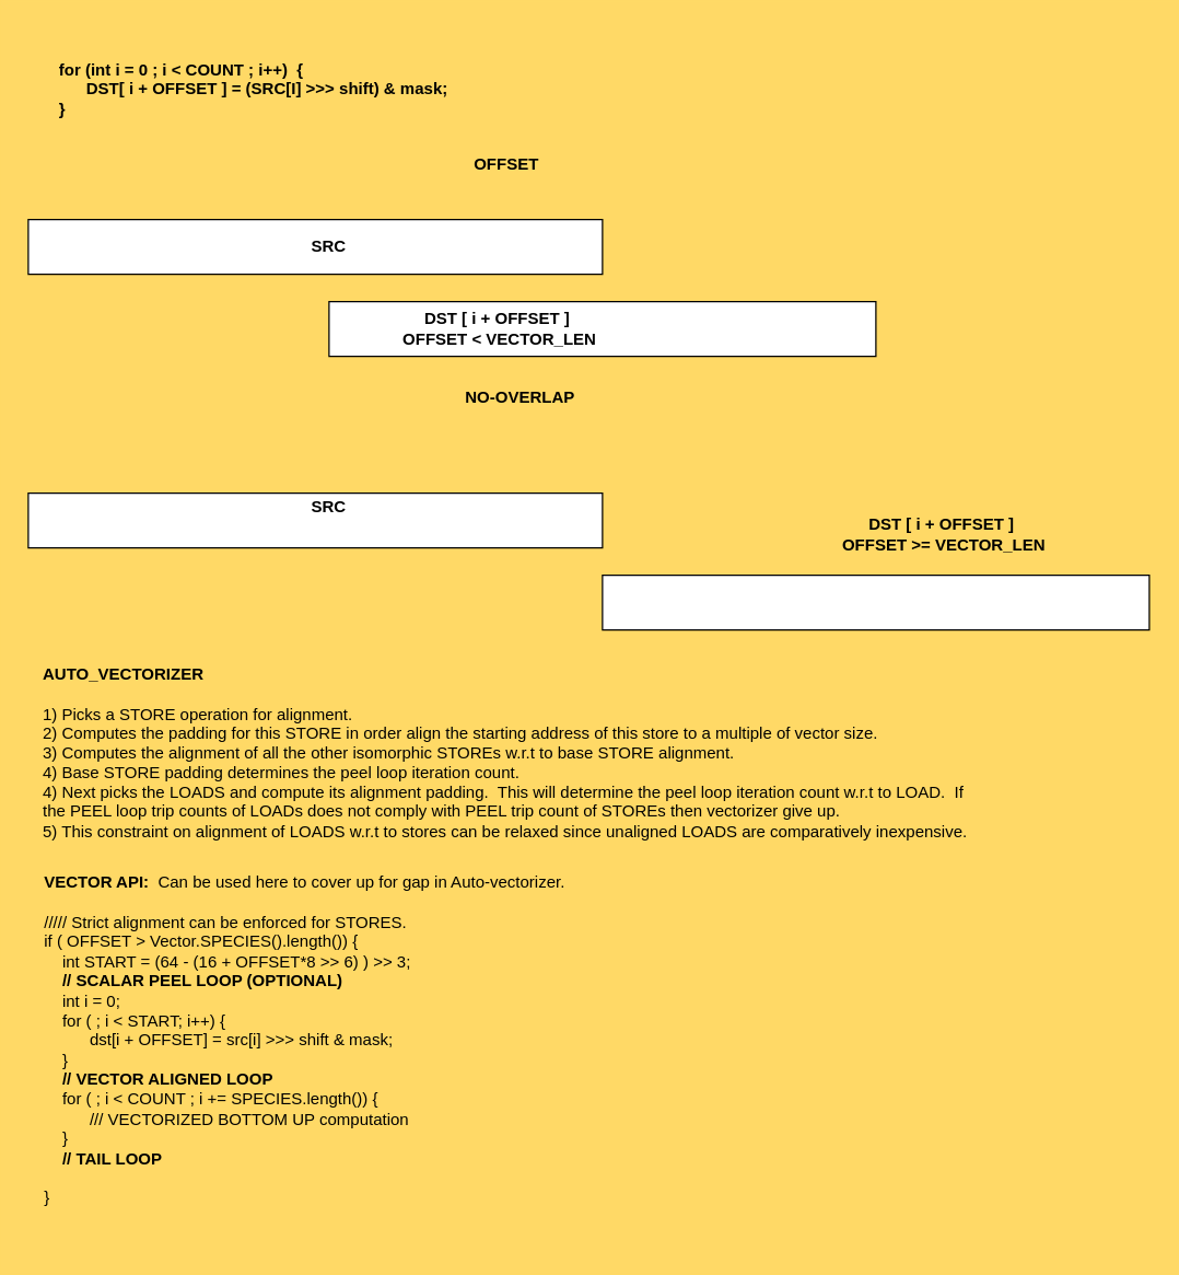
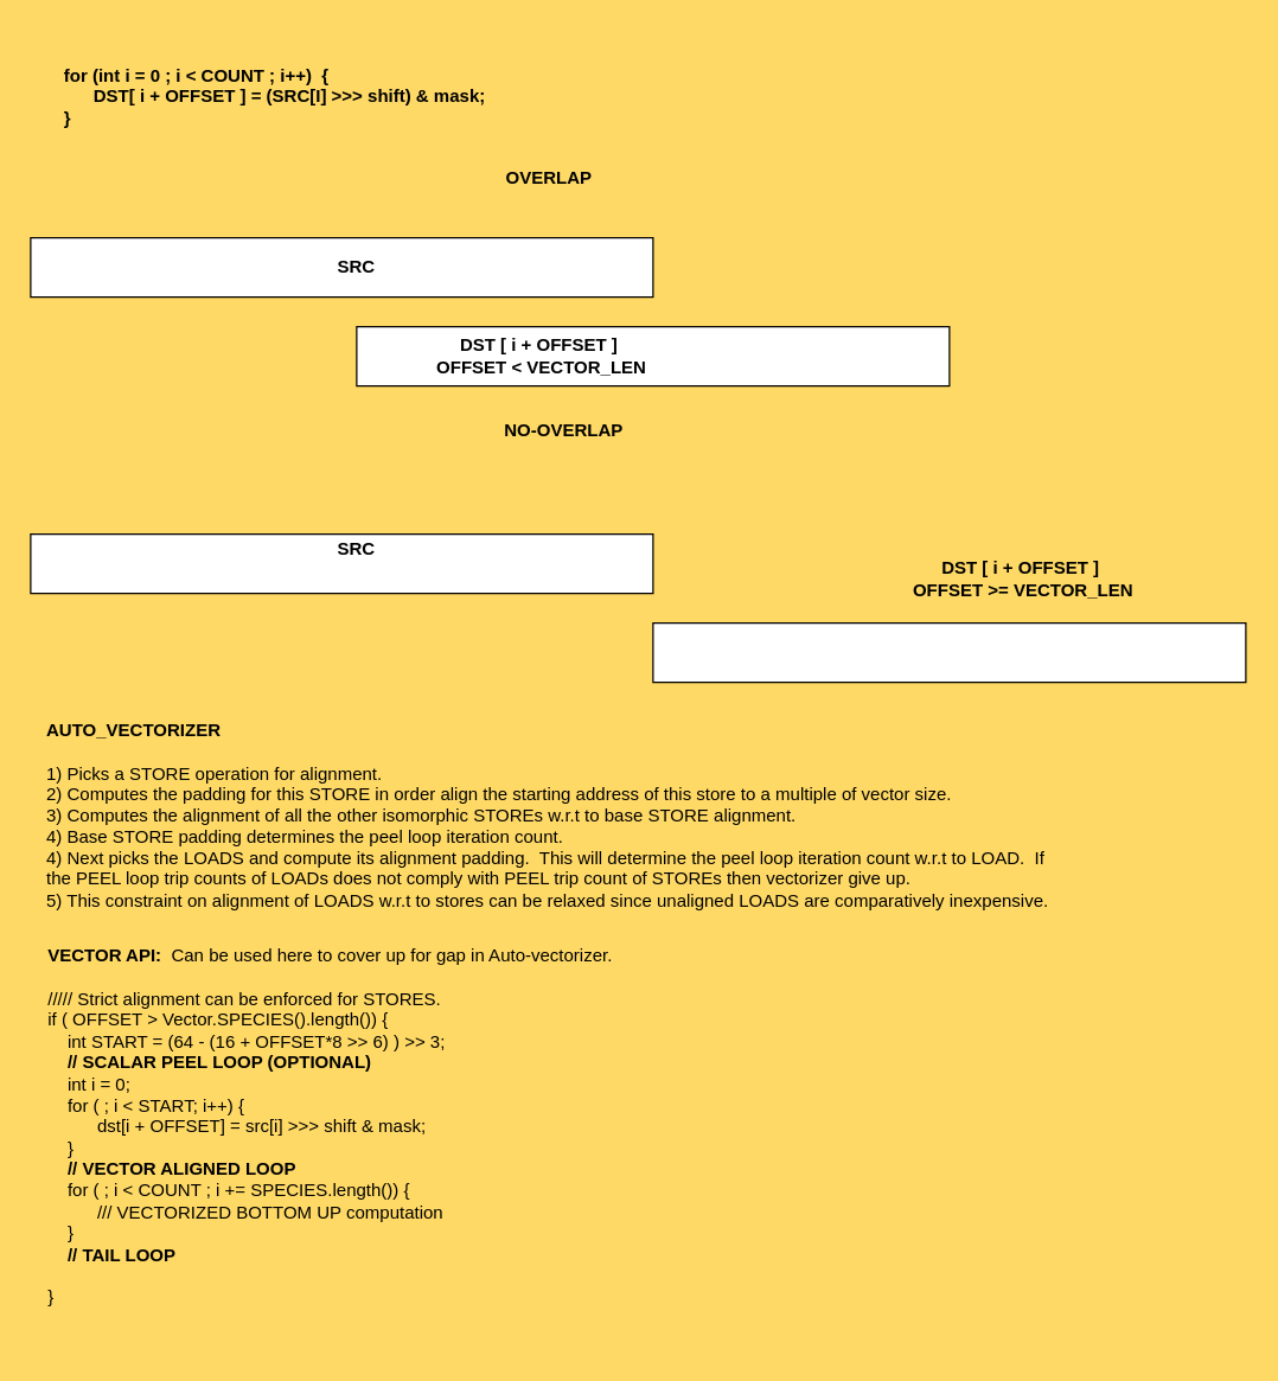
  <mxCell id="0" />
  <mxCell id="1" parent="0" />
  <mxCell id="2" value="" style="rounded=0;whiteSpace=wrap;html=1;" parent="1" vertex="1"><mxGeometry x="20" y="160" width="420" height="40" as="geometry" /></mxCell>
  <mxCell id="3" value="" style="rounded=0;whiteSpace=wrap;html=1;" parent="1" vertex="1"><mxGeometry x="240" y="220" width="400" height="40" as="geometry" /></mxCell>
  <mxCell id="4" value="" style="rounded=0;whiteSpace=wrap;html=1;" parent="1" vertex="1"><mxGeometry x="20" y="360" width="420" height="40" as="geometry" /></mxCell>
  <mxCell id="5" value="" style="rounded=0;whiteSpace=wrap;html=1;" parent="1" vertex="1"><mxGeometry x="440" y="420" width="400" height="40" as="geometry" /></mxCell>
- <mxCell id="6" value="OFFSET" style="text;html=1;strokeColor=none;fillColor=none;align=center;verticalAlign=middle;whiteSpace=wrap;rounded=0;fontStyle=1" parent="1" vertex="1"><mxGeometry x="310" y="110" width="120" height="20" as="geometry" /></mxCell>
+ <mxCell id="6" value="OVERLAP" style="text;html=1;strokeColor=none;fillColor=none;align=center;verticalAlign=middle;whiteSpace=wrap;rounded=0;fontStyle=1" parent="1" vertex="1"><mxGeometry x="310" y="110" width="120" height="20" as="geometry" /></mxCell>
  <mxCell id="7" value="SRC" style="text;html=1;strokeColor=none;fillColor=none;align=center;verticalAlign=middle;whiteSpace=wrap;rounded=0;fontStyle=1" parent="1" vertex="1"><mxGeometry x="180" y="170" width="120" height="20" as="geometry" /></mxCell>
  <mxCell id="8" value="SRC" style="text;html=1;strokeColor=none;fillColor=none;align=center;verticalAlign=middle;whiteSpace=wrap;rounded=0;fontStyle=1" parent="1" vertex="1"><mxGeometry x="180" y="360" width="120" height="20" as="geometry" /></mxCell>
  <mxCell id="9" value="DST [ i + OFFSET ]&amp;nbsp; OFFSET &amp;lt; VECTOR_LEN" style="text;html=1;strokeColor=none;fillColor=none;align=center;verticalAlign=middle;whiteSpace=wrap;rounded=0;fontStyle=1" parent="1" vertex="1"><mxGeometry x="290" y="230" width="150" height="20" as="geometry" /></mxCell>
  <mxCell id="10" value="NO-OVERLAP" style="text;html=1;strokeColor=none;fillColor=none;align=center;verticalAlign=middle;whiteSpace=wrap;rounded=0;fontStyle=1" parent="1" vertex="1"><mxGeometry x="320" y="280" width="120" height="20" as="geometry" /></mxCell>
  <mxCell id="11" value="DST [ i + OFFSET ]&amp;nbsp; OFFSET &amp;gt;= VECTOR_LEN" style="text;html=1;strokeColor=none;fillColor=none;align=center;verticalAlign=middle;whiteSpace=wrap;rounded=0;fontStyle=1" parent="1" vertex="1"><mxGeometry x="610" y="380" width="160" height="20" as="geometry" /></mxCell>
  <mxCell id="12" value="&lt;div style=&quot;text-align: left&quot;&gt;&lt;span&gt;&lt;b&gt;AUTO_VECTORIZER&lt;/b&gt;&lt;/span&gt;&lt;/div&gt;&lt;div style=&quot;text-align: left&quot;&gt;&lt;span&gt;&lt;br&gt;&lt;/span&gt;&lt;/div&gt;&lt;div style=&quot;text-align: left&quot;&gt;&lt;span&gt;1) Picks a STORE operation for alignment.&lt;/span&gt;&lt;/div&gt;&lt;div style=&quot;text-align: left&quot;&gt;&lt;span&gt;2) Computes the padding for this STORE in order align the starting address of this store to a multiple of vector size.&lt;/span&gt;&lt;/div&gt;&lt;div style=&quot;text-align: left&quot;&gt;&lt;span&gt;3) Computes the alignment of all the other isomorphic STOREs w.r.t to base STORE alignment.&lt;/span&gt;&lt;/div&gt;&lt;div style=&quot;text-align: left&quot;&gt;&lt;span&gt;4) Base STORE padding determines the peel loop iteration count.&lt;/span&gt;&lt;/div&gt;&lt;div style=&quot;text-align: left&quot;&gt;&lt;span&gt;4) Next picks the LOADS and compute its alignment padding.&amp;nbsp; This will determine the peel loop iteration count w.r.t to LOAD.&amp;nbsp; If the PEEL loop trip counts of LOADs does not comply with PEEL trip count of STOREs then vectorizer give up.&lt;/span&gt;&lt;/div&gt;&lt;div style=&quot;text-align: left&quot;&gt;&lt;span&gt;5) This constraint on alignment of LOADS w.r.t to stores can be relaxed since unaligned LOADS are comparatively inexpensive.&lt;/span&gt;&lt;br&gt;&lt;/div&gt;" style="text;html=1;strokeColor=none;fillColor=none;align=center;verticalAlign=middle;whiteSpace=wrap;rounded=0;" parent="1" vertex="1"><mxGeometry x="30" y="470" width="680" height="160" as="geometry" /></mxCell>
  <mxCell id="13" value="&lt;div style=&quot;text-align: left&quot;&gt;&lt;span&gt;for (int i = 0 ; i &amp;lt; COUNT ; i++)&amp;nbsp; {&lt;/span&gt;&lt;/div&gt;&lt;div style=&quot;text-align: left&quot;&gt;&lt;span&gt;&amp;nbsp; &amp;nbsp; &amp;nbsp; DST[ i + OFFSET ] = (SRC[I] &amp;gt;&amp;gt;&amp;gt; shift) &amp;amp; mask;&lt;/span&gt;&lt;/div&gt;&lt;div style=&quot;text-align: left&quot;&gt;&lt;span&gt;}&lt;/span&gt;&lt;/div&gt;" style="text;html=1;strokeColor=none;fillColor=none;align=center;verticalAlign=middle;whiteSpace=wrap;rounded=0;fontStyle=1" parent="1" vertex="1"><mxGeometry x="30" y="20" width="310" height="90" as="geometry" /></mxCell>
  <mxCell id="14" value="&lt;b&gt;VECTOR API:&lt;/b&gt;&amp;nbsp; Can be used here to cover up for gap in Auto-vectorizer.&amp;nbsp;&lt;br&gt;&lt;br&gt;///// Strict alignment can be enforced for STORES.&lt;br&gt;if ( OFFSET &amp;gt; Vector.SPECIES().length()) {&lt;br&gt;&amp;nbsp; &amp;nbsp; int START = (64 - (16 + OFFSET*8 &amp;gt;&amp;gt; 6) ) &amp;gt;&amp;gt; 3;&lt;br&gt;&lt;b&gt;&amp;nbsp; &amp;nbsp; // SCALAR PEEL LOOP (OPTIONAL)&lt;br&gt;&lt;/b&gt;&amp;nbsp; &amp;nbsp; int i = 0;&lt;br&gt;&amp;nbsp; &amp;nbsp; for ( ; i &amp;lt; START; i++) {&lt;br&gt;&amp;nbsp; &amp;nbsp; &amp;nbsp; &amp;nbsp; &amp;nbsp; dst[i + OFFSET] = src[i] &amp;gt;&amp;gt;&amp;gt; shift &amp;amp; mask;&lt;br&gt;&amp;nbsp; &amp;nbsp; }&lt;br&gt;&lt;b&gt;&amp;nbsp; &amp;nbsp; // VECTOR ALIGNED LOOP&lt;br&gt;&lt;/b&gt;&amp;nbsp; &amp;nbsp; for ( ; i &amp;lt; COUNT ; i += SPECIES.length()) {&lt;br&gt;&amp;nbsp; &amp;nbsp; &amp;nbsp; &amp;nbsp; &amp;nbsp; /// VECTORIZED BOTTOM UP computation&lt;br&gt;&amp;nbsp; &amp;nbsp; }&amp;nbsp;&lt;br&gt;&amp;nbsp; &amp;nbsp; &lt;b&gt;// TAIL LOOP&lt;/b&gt;&lt;br&gt;&amp;nbsp; &amp;nbsp;&amp;nbsp;&amp;nbsp;&lt;br&gt;}" style="text;html=1;strokeColor=none;fillColor=none;align=left;verticalAlign=middle;whiteSpace=wrap;rounded=0;" parent="1" vertex="1"><mxGeometry x="30" y="610" width="460" height="300" as="geometry" /></mxCell>
